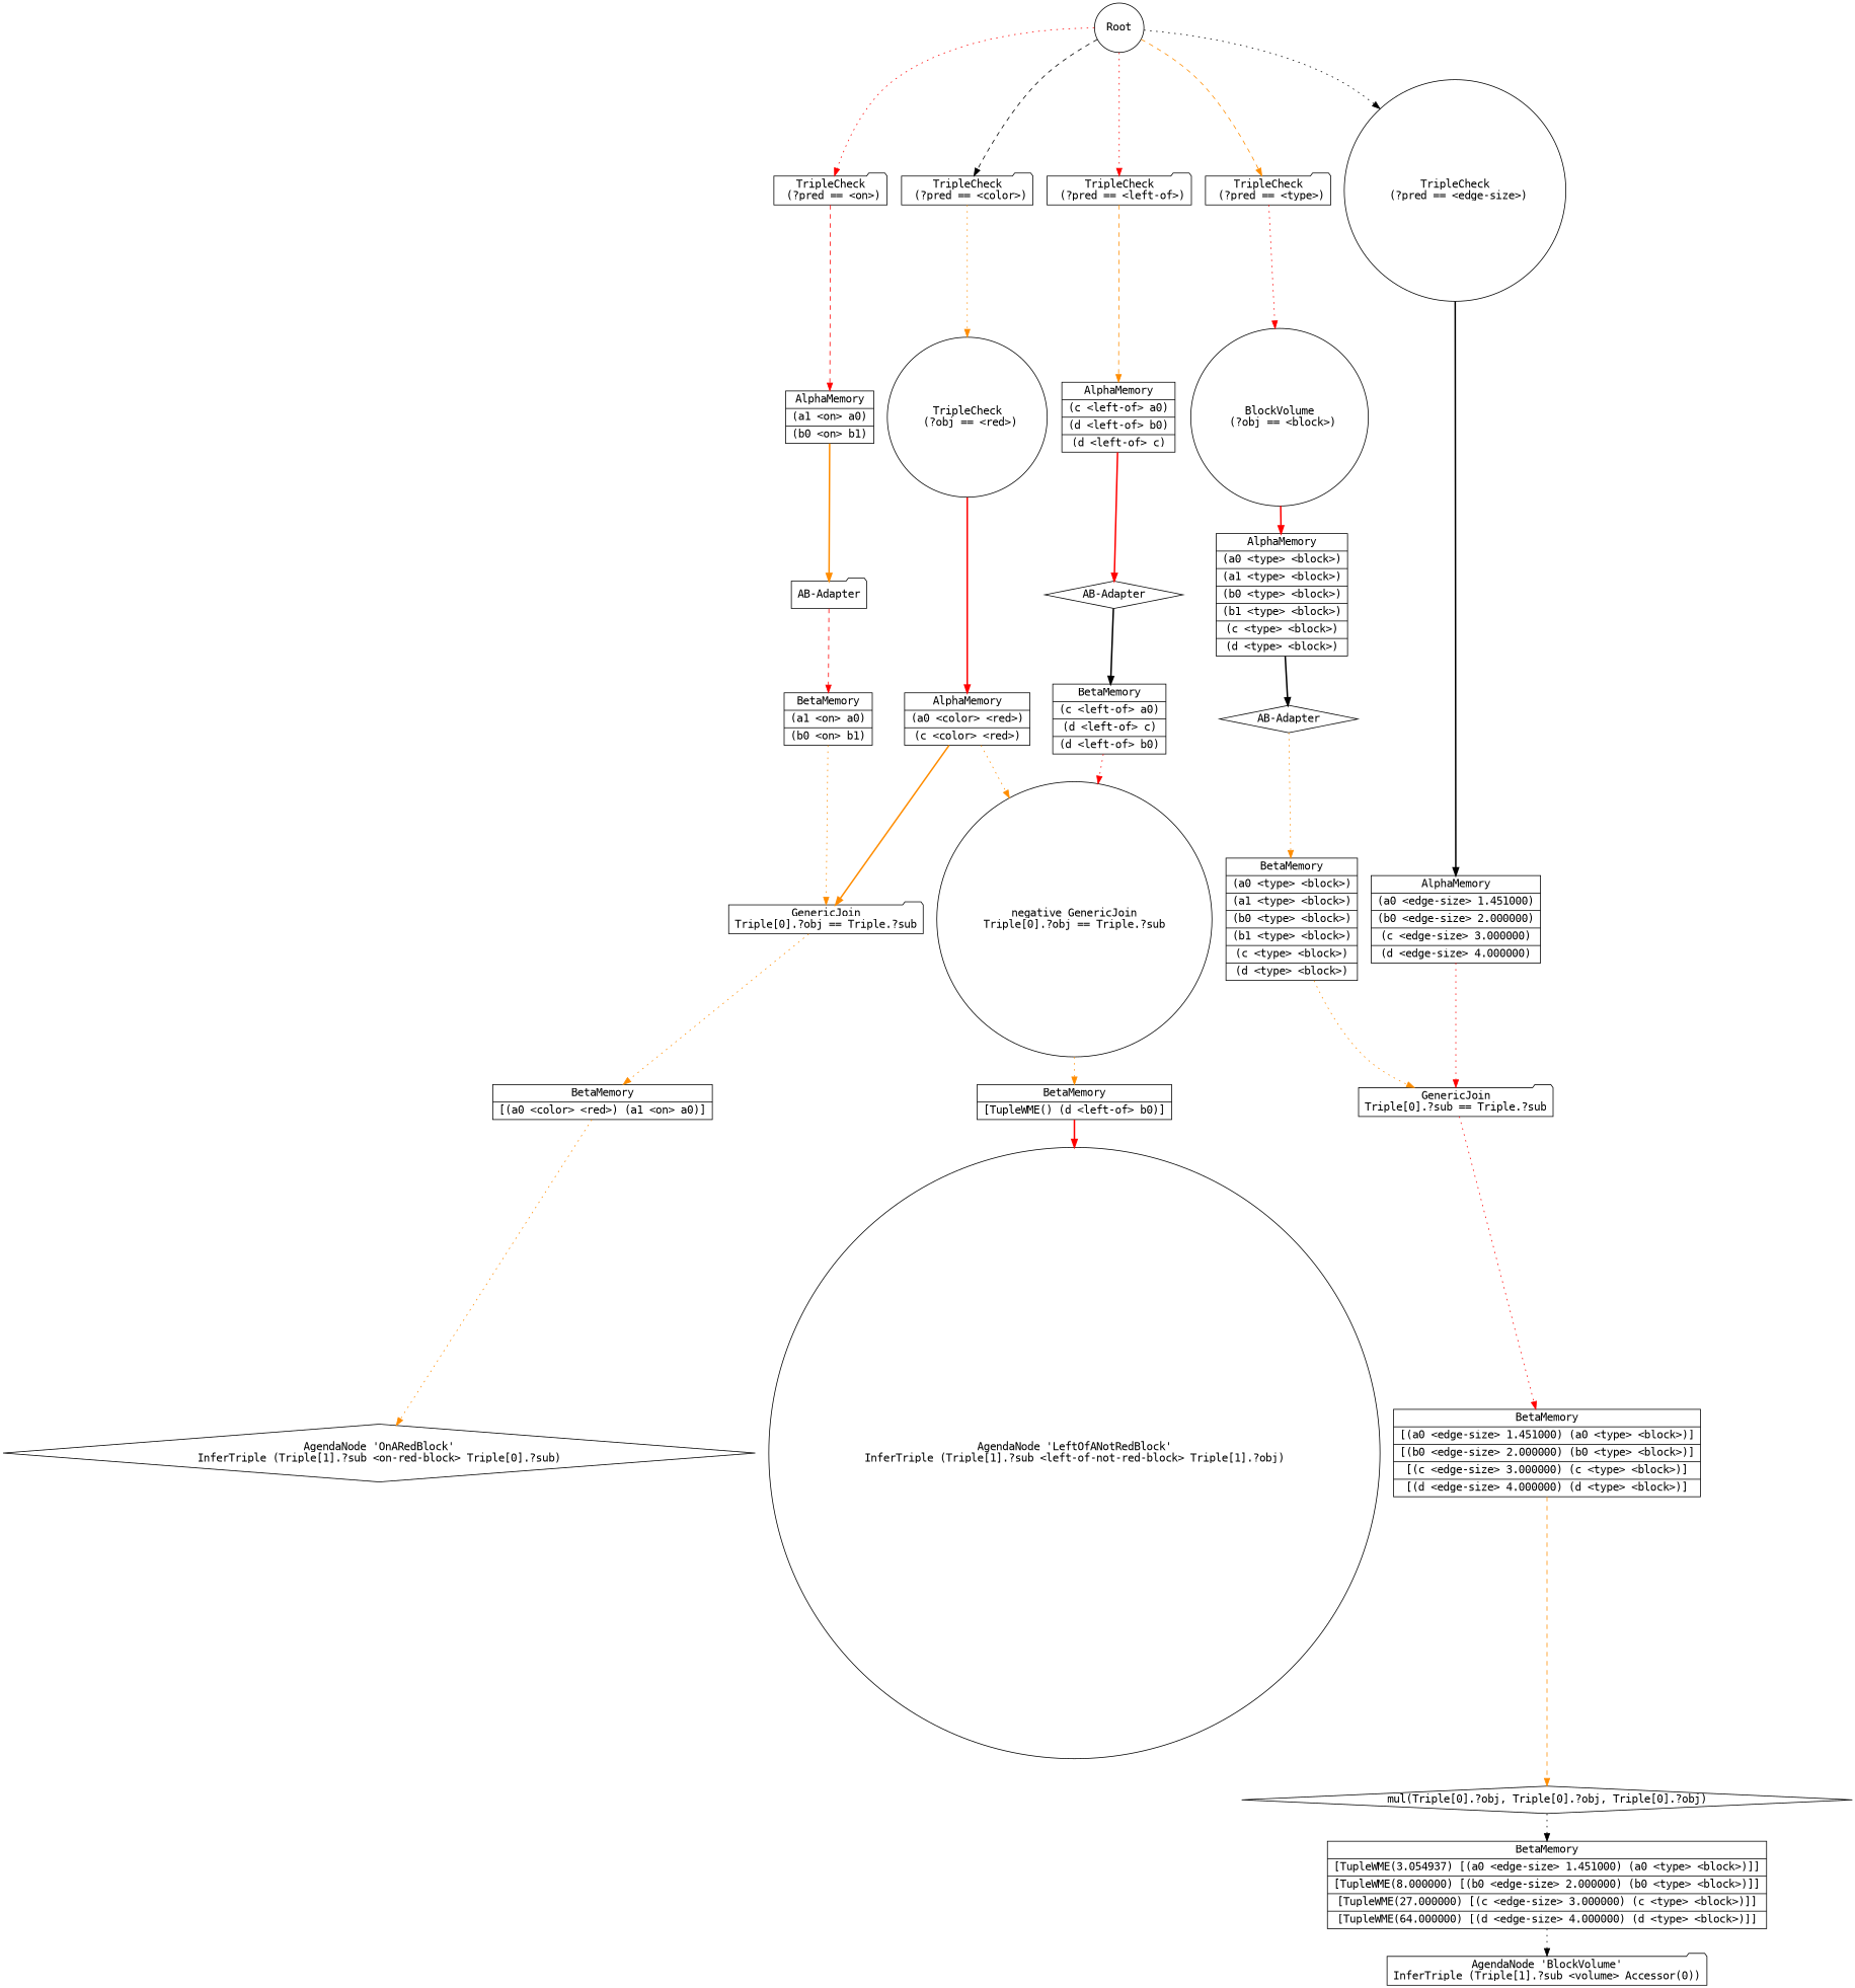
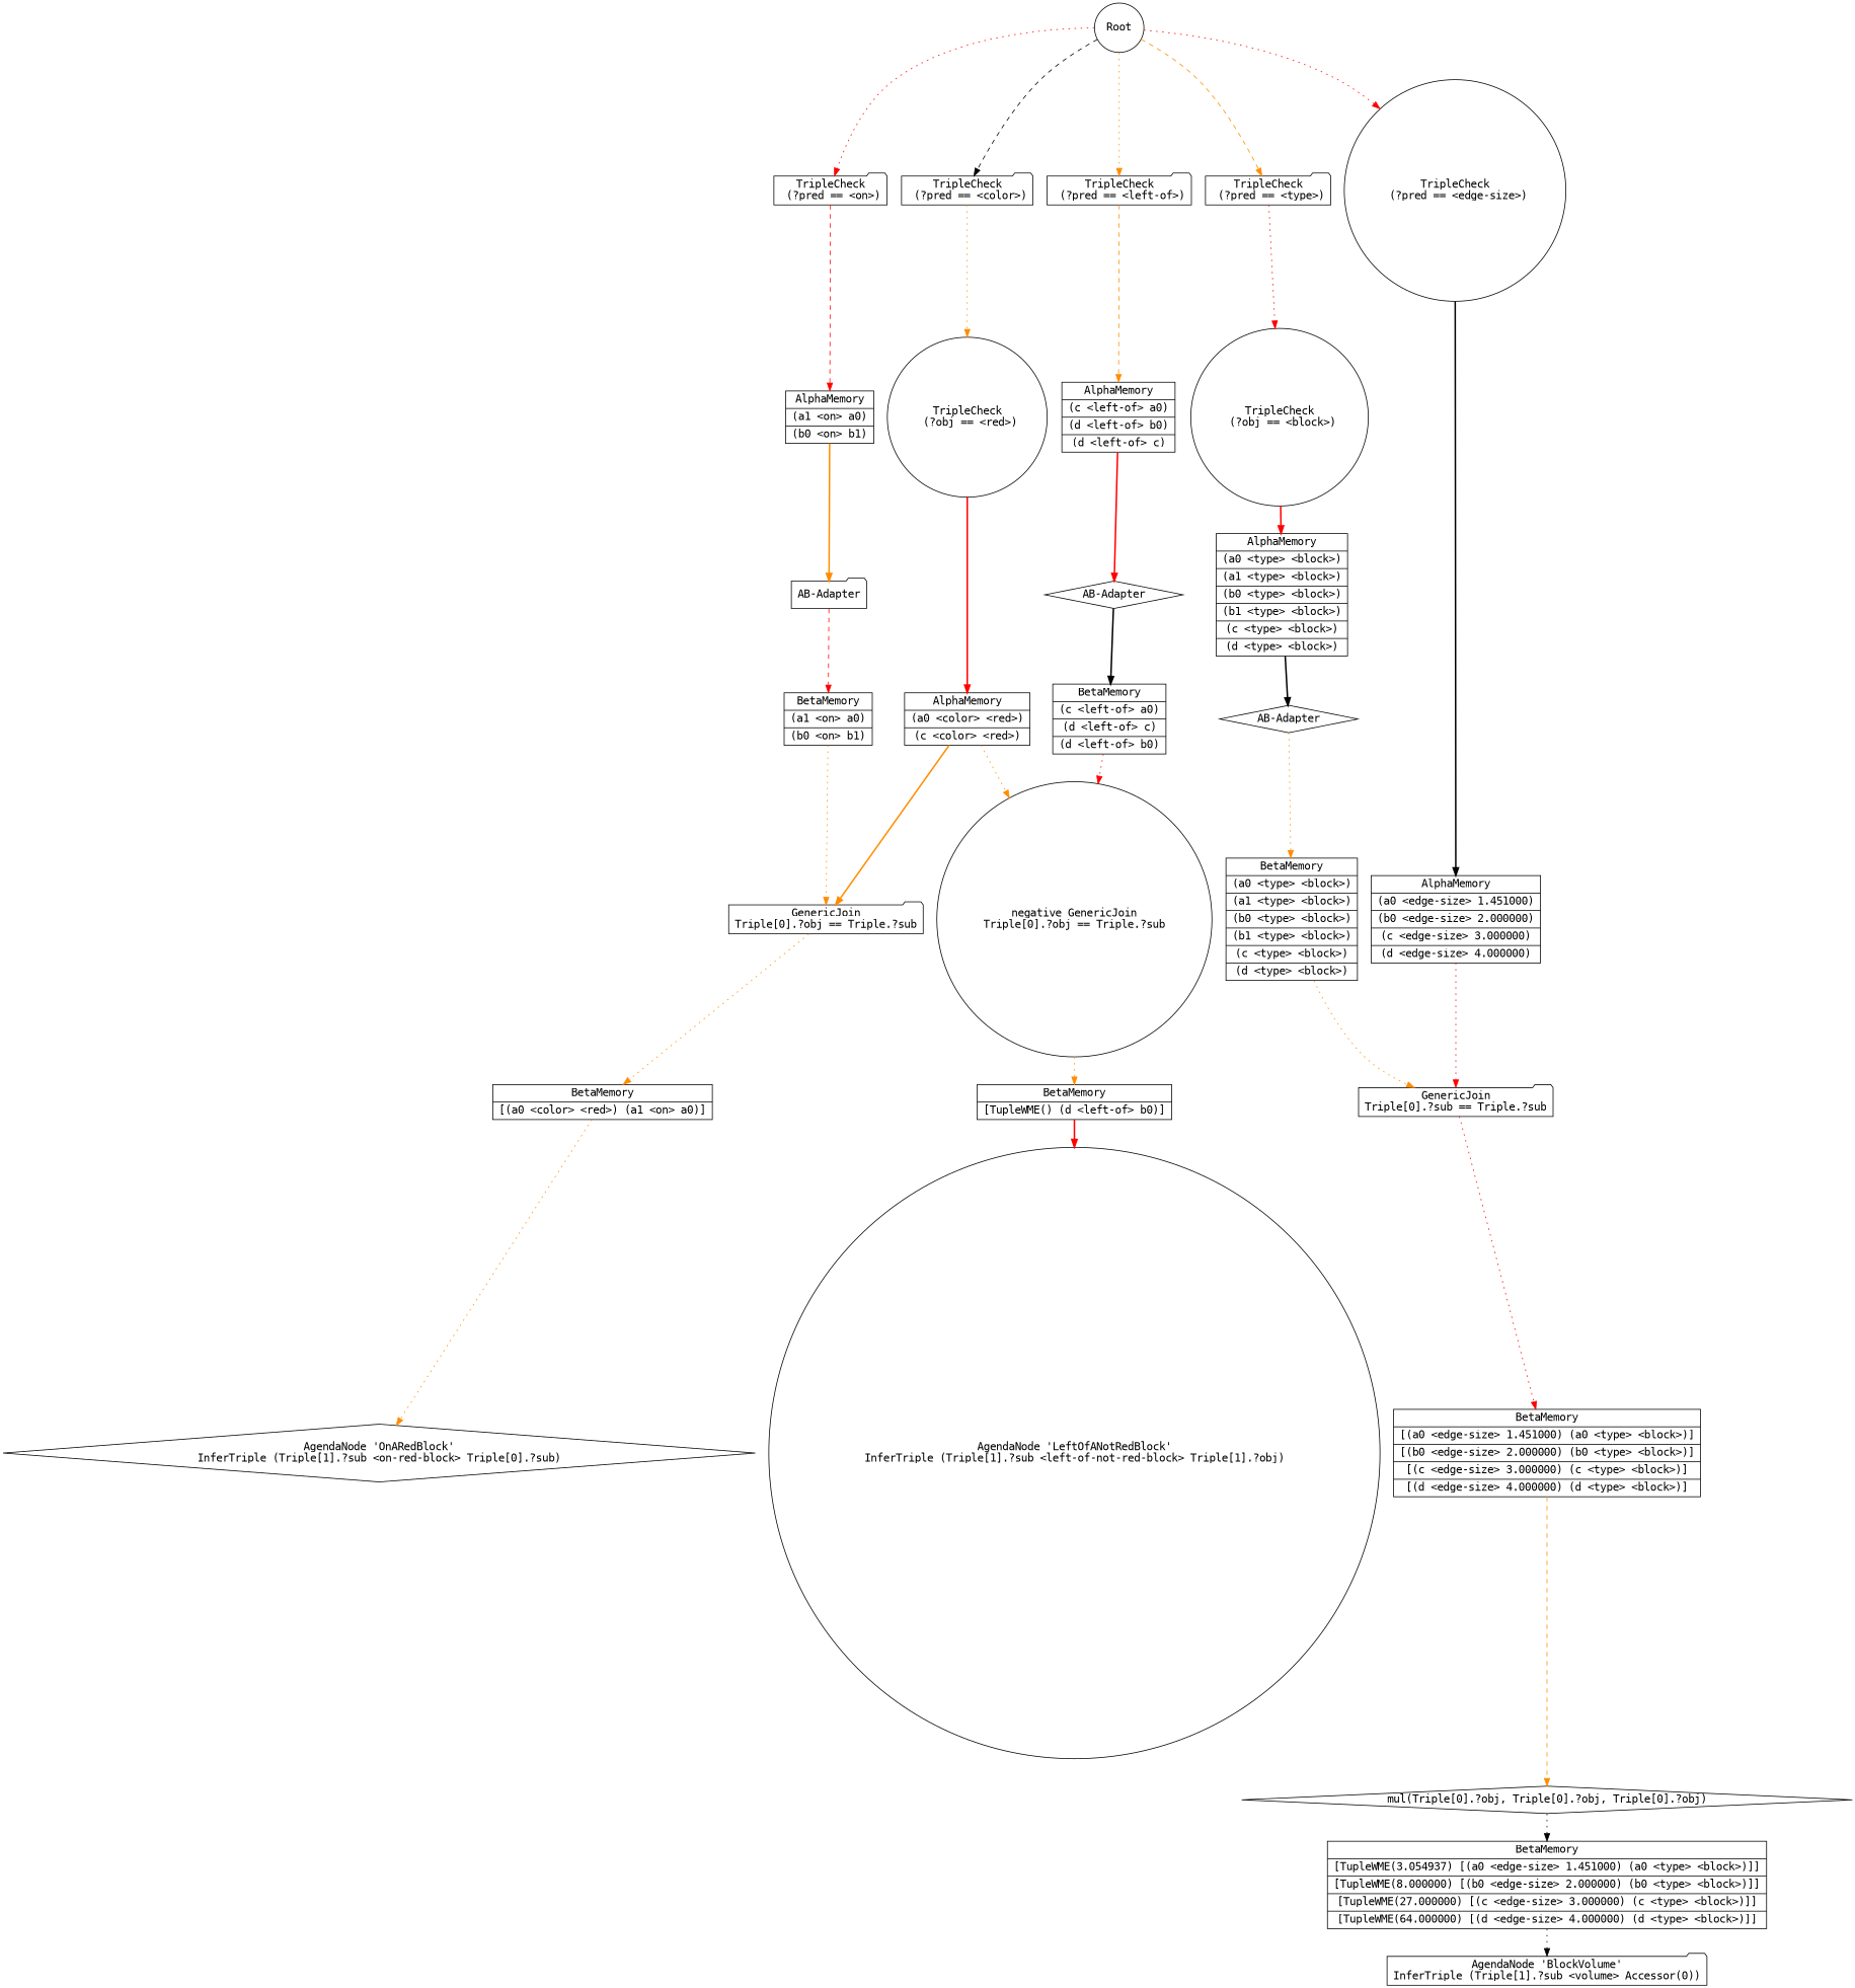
  digraph {
    fontname="DejaVu Sans Mono"
    node [fontname="DejaVu Sans Mono" shape=record]
    edge [color=red fontname="DejaVu Sans Mono" style=dotted]
    n1 [label=Root shape=circle]
    n2 [label="TripleCheck\n (?pred == \<on\>)" shape=folder]
    n3 [label="TripleCheck\n (?pred == \<color\>)" shape=folder]
    n4 [label="TripleCheck\n (?pred == \<left-of\>)" shape=folder]
    n5 [label="TripleCheck\n (?pred == \<type\>)" shape=folder]
    n6 [label="TripleCheck\n (?pred == \<edge-size\>)" shape=circle]
    n7 [label="{AlphaMemory|(a1 \<on\> a0)|(b0 \<on\> b1)}"]
    n8 [label="TripleCheck\n (?obj == \<red\>)" shape=circle]
    n9 [label="{AlphaMemory|(c \<left-of\> a0)|(d \<left-of\> b0)|(d \<left-of\> c)}"]
-   n10 [label="BlockVolume\n (?obj == \<block\>)" shape=circle]
+   n10 [label="TripleCheck\n (?obj == \<block\>)" shape=circle]
    n11 [label="{AlphaMemory|(a0 \<edge-size\> 1.451000)|(b0 \<edge-size\> 2.000000)|(c \<edge-size\> 3.000000)|(d \<edge-size\> 4.000000)}"]
    n12 [label="AB-Adapter" shape=folder]
    n13 [label="{AlphaMemory|(a0 \<color\> \<red\>)|(c \<color\> \<red\>)}"]
    n14 [label="AB-Adapter" shape=diamond]
    n15 [label="{AlphaMemory|(a0 \<type\> \<block\>)|(a1 \<type\> \<block\>)|(b0 \<type\> \<block\>)|(b1 \<type\> \<block\>)|(c \<type\> \<block\>)|(d \<type\> \<block\>)}"]
    n16 [label="GenericJoin\nTriple[0].?sub == Triple.?sub" shape=folder]
    n17 [label="{BetaMemory|[(a0 \<edge-size\> 1.451000) (a0 \<type\> \<block\>)]|[(b0 \<edge-size\> 2.000000) (b0 \<type\> \<block\>)]|[(c \<edge-size\> 3.000000) (c \<type\> \<block\>)]|[(d \<edge-size\> 4.000000) (d \<type\> \<block\>)]}"]
    n18 [label="AB-Adapter" shape=diamond]
    n19 [label="{BetaMemory|(a0 \<type\> \<block\>)|(a1 \<type\> \<block\>)|(b0 \<type\> \<block\>)|(b1 \<type\> \<block\>)|(c \<type\> \<block\>)|(d \<type\> \<block\>)}"]
    n20 [label="{BetaMemory|(c \<left-of\> a0)|(d \<left-of\> c)|(d \<left-of\> b0)}"]
    n21 [label="GenericJoin\nTriple[0].?obj == Triple.?sub" shape=folder]
    n22 [label="negative GenericJoin\nTriple[0].?obj == Triple.?sub" shape=circle]
    n23 [label="{BetaMemory|[(a0 \<color\> \<red\>) (a1 \<on\> a0)]}"]
    n24 [label="{BetaMemory|[TupleWME() (d \<left-of\> b0)]}"]
    n25 [label="{BetaMemory|(a1 \<on\> a0)|(b0 \<on\> b1)}"]
    n26 [label="mul(Triple[0].?obj, Triple[0].?obj, Triple[0].?obj)" shape=diamond]
    n27 [label="AgendaNode 'OnARedBlock'\nInferTriple (Triple[1].?sub \<on-red-block\> Triple[0].?sub)" shape=diamond]
    n28 [label="AgendaNode 'LeftOfANotRedBlock'\nInferTriple (Triple[1].?sub \<left-of-not-red-block\> Triple[1].?obj)" shape=circle]
    n29 [label="{BetaMemory|[TupleWME(3.054937) [(a0 \<edge-size\> 1.451000) (a0 \<type\> \<block\>)]]|[TupleWME(8.000000) [(b0 \<edge-size\> 2.000000) (b0 \<type\> \<block\>)]]|[TupleWME(27.000000) [(c \<edge-size\> 3.000000) (c \<type\> \<block\>)]]|[TupleWME(64.000000) [(d \<edge-size\> 4.000000) (d \<type\> \<block\>)]]}"]
    n30 [label="AgendaNode 'BlockVolume'\nInferTriple (Triple[1].?sub \<volume\> Accessor(0))" shape=folder]
    n1 -> n2
    n1 -> n3 [color=black style=dashed]
-   n1 -> n4
+   n1 -> n4 [color=darkorange]
    n1 -> n5 [color=darkorange style=dashed]
-   n1 -> n6 [color=black]
+   n1 -> n6
    n2 -> n7 [style=dashed]
    n3 -> n8 [color=darkorange]
    n4 -> n9 [color=darkorange style=dashed]
    n5 -> n10
    n6 -> n11 [color=black style=bold]
    n7 -> n12 [color=darkorange style=bold]
    n8 -> n13 [style=bold]
    n9 -> n14 [style=bold]
    n10 -> n15 [style=bold]
    n11 -> n16
    n12 -> n25 [style=dashed]
    n13 -> n21 [color=darkorange style=bold]
    n13 -> n22 [color=darkorange]
    n14 -> n20 [color=black style=bold]
    n15 -> n18 [color=black style=bold]
    n16 -> n17
    n17 -> n26 [color=darkorange style=dashed]
    n18 -> n19 [color=darkorange]
    n19 -> n16 [color=darkorange]
    n20 -> n22
    n21 -> n23 [color=darkorange]
    n22 -> n24 [color=darkorange]
    n23 -> n27 [color=darkorange]
    n24 -> n28 [style=bold]
    n25 -> n21 [color=darkorange]
    n26 -> n29 [color=black]
    n29 -> n30 [color=black]
  }
